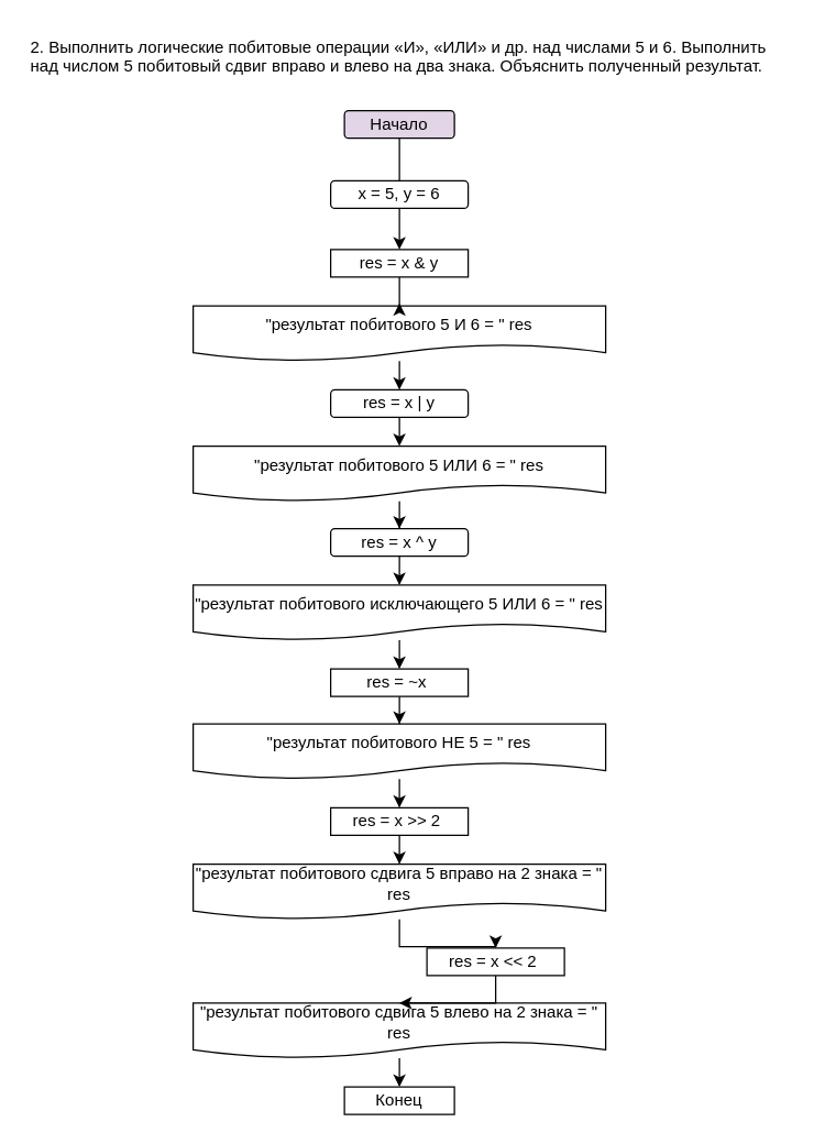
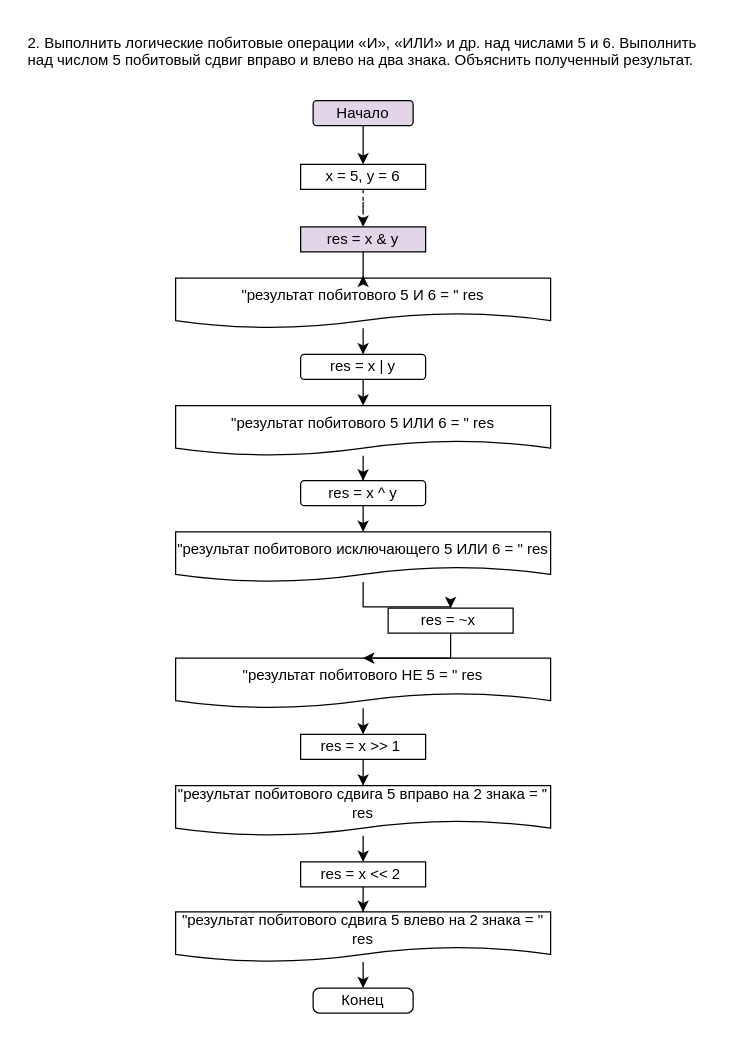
  <mxCell id="0" />
  <mxCell id="1" parent="0" />
- <mxCell id="2" value="" style="edgeStyle=orthogonalEdgeStyle;rounded=0;orthogonalLoop=1;jettySize=auto;html=1;fontFamily=Helvetica;fontSize=12;endArrow=none;" edge="1" parent="1" source="3" target="9"><mxGeometry relative="1" as="geometry" /></mxCell>
+ <mxCell id="2" value="" style="edgeStyle=orthogonalEdgeStyle;rounded=0;orthogonalLoop=1;jettySize=auto;html=1;fontFamily=Helvetica;fontSize=12;" edge="1" parent="1" source="3" target="9"><mxGeometry relative="1" as="geometry" /></mxCell>
  <mxCell id="3" value="Начало" style="rounded=1;whiteSpace=wrap;html=1;fillColor=#e1d5e7;" parent="1" vertex="1"><mxGeometry x="250" y="80" width="80" height="20" as="geometry" /></mxCell>
  <mxCell id="4" value="" style="edgeStyle=orthogonalEdgeStyle;rounded=0;orthogonalLoop=1;jettySize=auto;html=1;fontFamily=Helvetica;fontSize=12;" edge="1" parent="1" source="5" target="14"><mxGeometry relative="1" as="geometry" /></mxCell>
  <mxCell id="5" value="&quot;результат побитового 5 И 6 = &quot; res" style="shape=document;whiteSpace=wrap;html=1;boundedLbl=1;" parent="1" vertex="1"><mxGeometry x="140" y="222" width="300" height="40" as="geometry" /></mxCell>
- <mxCell id="6" value="Конец" style="whiteSpace=wrap;html=1;arcSize=25;rounded=0;" parent="1" vertex="1"><mxGeometry x="250" y="790" width="80" height="20" as="geometry" /></mxCell>
+ <mxCell id="6" value="Конец" style="rounded=1;whiteSpace=wrap;html=1;arcSize=25;" parent="1" vertex="1"><mxGeometry x="250" y="790" width="80" height="20" as="geometry" /></mxCell>
  <mxCell id="7" value="2. Выполнить логические побитовые операции «И», «ИЛИ» и др. над числами 5 и 6. Выполнить над числом 5 побитовый сдвиг вправо и влево на два знака. Объяснить полученный результат." style="text;whiteSpace=wrap;html=1;" parent="1" vertex="1"><mxGeometry x="20" y="20" width="550" height="60" as="geometry" /></mxCell>
- <mxCell id="8" value="" style="edgeStyle=orthogonalEdgeStyle;rounded=0;orthogonalLoop=1;jettySize=auto;html=1;fontFamily=Helvetica;fontSize=12;" edge="1" parent="1" source="9" target="11"><mxGeometry relative="1" as="geometry" /></mxCell>
- <mxCell id="9" value="x = 5, y = 6&lt;br&gt;" style="whiteSpace=wrap;html=1;fontFamily=Helvetica;fontSize=12;rounded=1;" vertex="1" parent="1"><mxGeometry x="240" y="131" width="100" height="20" as="geometry" /></mxCell>
+ <mxCell id="8" value="" style="edgeStyle=orthogonalEdgeStyle;rounded=0;orthogonalLoop=1;jettySize=auto;html=1;fontFamily=Helvetica;fontSize=12;dashed=1;" edge="1" parent="1" source="9" target="11"><mxGeometry relative="1" as="geometry" /></mxCell>
+ <mxCell id="9" value="x = 5, y = 6&lt;br&gt;" style="rounded=0;whiteSpace=wrap;html=1;fontFamily=Helvetica;fontSize=12;" vertex="1" parent="1"><mxGeometry x="240" y="131" width="100" height="20" as="geometry" /></mxCell>
  <mxCell id="10" value="" style="edgeStyle=orthogonalEdgeStyle;rounded=0;orthogonalLoop=1;jettySize=auto;html=1;fontFamily=Helvetica;fontSize=12;" edge="1" parent="1" source="11"><mxGeometry relative="1" as="geometry"><mxPoint x="290" y="220" as="targetPoint" /></mxGeometry></mxCell>
- <mxCell id="11" value="res = x &amp;amp; y" style="rounded=0;whiteSpace=wrap;html=1;fontFamily=Helvetica;fontSize=12;" vertex="1" parent="1"><mxGeometry x="240" y="181" width="100" height="20" as="geometry" /></mxCell>
+ <mxCell id="11" value="res = x &amp;amp; y" style="rounded=0;whiteSpace=wrap;html=1;fontFamily=Helvetica;fontSize=12;fillColor=#e1d5e7;" vertex="1" parent="1"><mxGeometry x="240" y="181" width="100" height="20" as="geometry" /></mxCell>
  <mxCell id="12" value="" style="edgeStyle=orthogonalEdgeStyle;rounded=0;orthogonalLoop=1;jettySize=auto;html=1;fontFamily=Helvetica;fontSize=12;entryX=0.5;entryY=0;entryDx=0;entryDy=0;" edge="1" parent="1" source="13" target="18"><mxGeometry relative="1" as="geometry" /></mxCell>
  <mxCell id="13" value="&quot;результат побитового 5 ИЛИ 6 = &quot; res" style="shape=document;whiteSpace=wrap;html=1;boundedLbl=1;" vertex="1" parent="1"><mxGeometry x="140" y="324" width="300" height="40" as="geometry" /></mxCell>
  <mxCell id="14" value="res = x | y" style="whiteSpace=wrap;html=1;fontFamily=Helvetica;fontSize=12;rounded=1;" vertex="1" parent="1"><mxGeometry x="240" y="283" width="100" height="20" as="geometry" /></mxCell>
  <mxCell id="15" value="" style="edgeStyle=orthogonalEdgeStyle;rounded=0;orthogonalLoop=1;jettySize=auto;html=1;fontFamily=Helvetica;fontSize=12;" edge="1" parent="1" source="16" target="22"><mxGeometry relative="1" as="geometry" /></mxCell>
  <mxCell id="16" value="&quot;результат побитового исключающего 5 ИЛИ 6 = &quot; res" style="shape=document;whiteSpace=wrap;html=1;boundedLbl=1;" vertex="1" parent="1"><mxGeometry x="140" y="425" width="300" height="40" as="geometry" /></mxCell>
  <mxCell id="17" value="" style="edgeStyle=orthogonalEdgeStyle;rounded=0;orthogonalLoop=1;jettySize=auto;html=1;fontFamily=Helvetica;fontSize=12;entryX=0.5;entryY=0;entryDx=0;entryDy=0;" edge="1" parent="1" source="18" target="16"><mxGeometry relative="1" as="geometry"><mxPoint x="200" y="410" as="targetPoint" /></mxGeometry></mxCell>
  <mxCell id="18" value="res = x ^ y" style="whiteSpace=wrap;html=1;fontFamily=Helvetica;fontSize=12;rounded=1;" vertex="1" parent="1"><mxGeometry x="240" y="384" width="100" height="20" as="geometry" /></mxCell>
  <mxCell id="19" value="" style="edgeStyle=orthogonalEdgeStyle;rounded=0;orthogonalLoop=1;jettySize=auto;html=1;fontFamily=Helvetica;fontSize=12;" edge="1" parent="1" source="20" target="26"><mxGeometry relative="1" as="geometry" /></mxCell>
  <mxCell id="20" value="&quot;результат побитового НЕ 5 = &quot; res" style="shape=document;whiteSpace=wrap;html=1;boundedLbl=1;" vertex="1" parent="1"><mxGeometry x="140" y="526" width="300" height="40" as="geometry" /></mxCell>
  <mxCell id="21" value="" style="edgeStyle=orthogonalEdgeStyle;rounded=0;orthogonalLoop=1;jettySize=auto;html=1;fontFamily=Helvetica;fontSize=12;" edge="1" parent="1" source="22" target="20"><mxGeometry relative="1" as="geometry" /></mxCell>
- <mxCell id="22" value="res = ~x&amp;nbsp;" style="rounded=0;whiteSpace=wrap;html=1;fontFamily=Helvetica;fontSize=12;" vertex="1" parent="1"><mxGeometry x="240" y="486" width="100" height="20" as="geometry" /></mxCell>
+ <mxCell id="22" value="res = ~x&amp;nbsp;" style="rounded=0;whiteSpace=wrap;html=1;fontFamily=Helvetica;fontSize=12;" vertex="1" parent="1"><mxGeometry x="310" y="486" width="100" height="20" as="geometry" /></mxCell>
  <mxCell id="23" value="" style="edgeStyle=orthogonalEdgeStyle;rounded=0;orthogonalLoop=1;jettySize=auto;html=1;fontFamily=Helvetica;fontSize=12;" edge="1" parent="1" source="24" target="30"><mxGeometry relative="1" as="geometry" /></mxCell>
  <mxCell id="24" value="&quot;результат побитового сдвига 5 вправо на 2 знака = &quot; res" style="shape=document;whiteSpace=wrap;html=1;boundedLbl=1;" vertex="1" parent="1"><mxGeometry x="140" y="628" width="300" height="40" as="geometry" /></mxCell>
  <mxCell id="25" value="" style="edgeStyle=orthogonalEdgeStyle;rounded=0;orthogonalLoop=1;jettySize=auto;html=1;fontFamily=Helvetica;fontSize=12;entryX=0.5;entryY=0;entryDx=0;entryDy=0;" edge="1" parent="1" source="26" target="24"><mxGeometry relative="1" as="geometry"><mxPoint x="200" y="610" as="targetPoint" /></mxGeometry></mxCell>
- <mxCell id="26" value="res = x &amp;gt;&amp;gt; 2&amp;nbsp;" style="rounded=0;whiteSpace=wrap;html=1;fontFamily=Helvetica;fontSize=12;" vertex="1" parent="1"><mxGeometry x="240" y="587" width="100" height="20" as="geometry" /></mxCell>
+ <mxCell id="26" value="res = x &amp;gt;&amp;gt; 1&amp;nbsp;" style="rounded=0;whiteSpace=wrap;html=1;fontFamily=Helvetica;fontSize=12;" vertex="1" parent="1"><mxGeometry x="240" y="587" width="100" height="20" as="geometry" /></mxCell>
  <mxCell id="27" value="" style="edgeStyle=orthogonalEdgeStyle;rounded=0;orthogonalLoop=1;jettySize=auto;html=1;fontFamily=Helvetica;fontSize=12;" edge="1" parent="1" source="28" target="6"><mxGeometry relative="1" as="geometry" /></mxCell>
  <mxCell id="28" value="&quot;результат побитового сдвига 5 влево на 2 знака = &quot; res" style="shape=document;whiteSpace=wrap;html=1;boundedLbl=1;" vertex="1" parent="1"><mxGeometry x="140" y="729" width="300" height="40" as="geometry" /></mxCell>
  <mxCell id="29" value="" style="edgeStyle=orthogonalEdgeStyle;rounded=0;orthogonalLoop=1;jettySize=auto;html=1;fontFamily=Helvetica;fontSize=12;" edge="1" parent="1" source="30" target="28"><mxGeometry relative="1" as="geometry" /></mxCell>
- <mxCell id="30" value="res = x &amp;lt;&amp;lt; 2&amp;nbsp;" style="rounded=0;whiteSpace=wrap;html=1;fontFamily=Helvetica;fontSize=12;" vertex="1" parent="1"><mxGeometry x="310" y="689" width="100" height="20" as="geometry" /></mxCell>
+ <mxCell id="30" value="res = x &amp;lt;&amp;lt; 2&amp;nbsp;" style="rounded=0;whiteSpace=wrap;html=1;fontFamily=Helvetica;fontSize=12;" vertex="1" parent="1"><mxGeometry x="240" y="689" width="100" height="20" as="geometry" /></mxCell>
  <mxCell id="31" value="" style="endArrow=classic;html=1;rounded=0;fontFamily=Helvetica;fontSize=12;exitX=0.5;exitY=1;exitDx=0;exitDy=0;entryX=0.5;entryY=0;entryDx=0;entryDy=0;" edge="1" parent="1" source="14" target="13"><mxGeometry width="50" height="50" relative="1" as="geometry"><mxPoint x="240" y="400" as="sourcePoint" /><mxPoint x="290" y="320" as="targetPoint" /></mxGeometry></mxCell>
